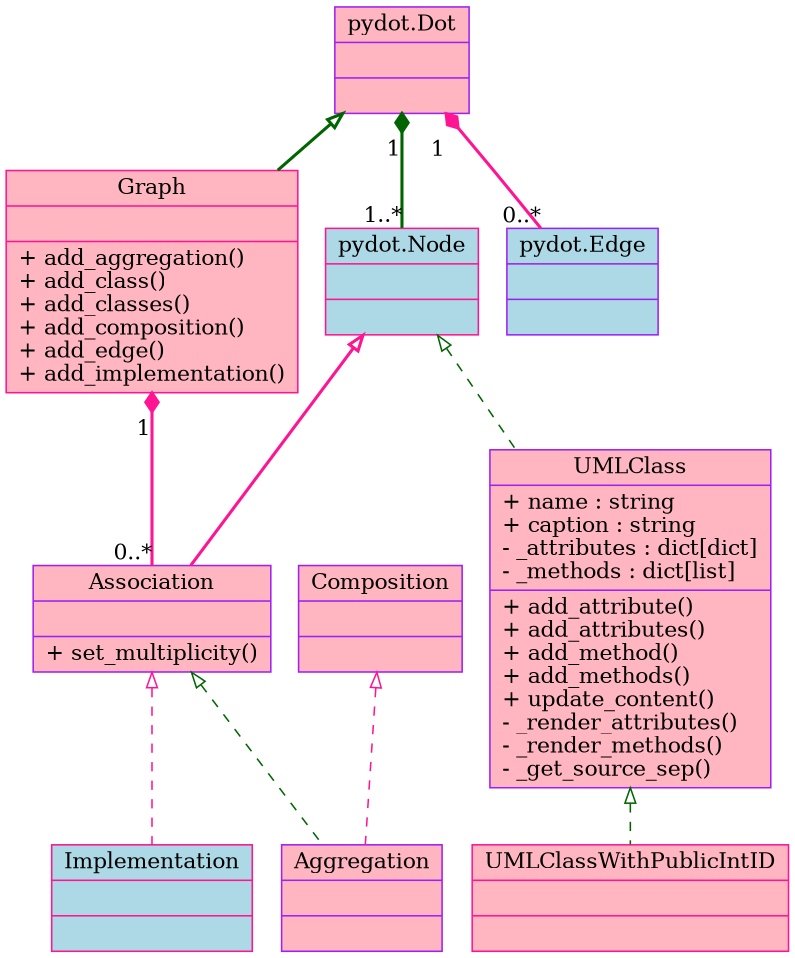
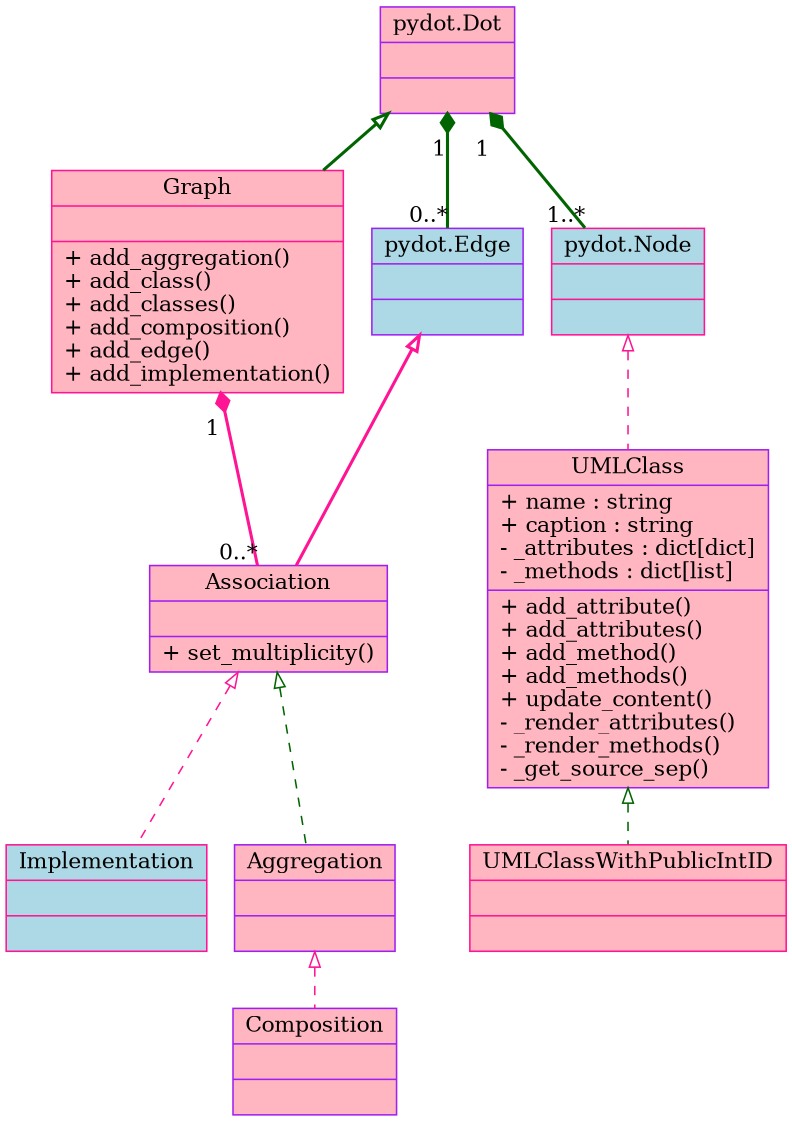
  digraph {
    node [color=purple fillcolor=lightpink shape=record style=filled]
    edge [arrowtail=onormal color=deeppink dir=back style=bold]
    n1 [label="{pydot.Dot||}"]
    n2 [color=deeppink label="{Graph||+ add_aggregation()\l+ add_class()\l+ add_classes()\l+ add_composition()\l+ add_edge()\l+ add_implementation()\l}"]
    n3 [color=deeppink fillcolor=lightblue label="{pydot.Node||}"]
    n4 [fillcolor=lightblue label="{pydot.Edge||}"]
    n5 [label="{Association||+ set_multiplicity()\l}"]
    n6 [label="{UMLClass|+ name : string\l+ caption : string\l- _attributes : dict[dict]\l- _methods : dict[list]\l|+ add_attribute()\l+ add_attributes()\l+ add_method()\l+ add_methods()\l+ update_content()\l- _render_attributes()\l- _render_methods()\l- _get_source_sep()\l}"]
    n7 [color=deeppink fillcolor=lightblue label="{Implementation||}"]
    n8 [label="{Aggregation||}"]
    n9 [color=deeppink label="{UMLClassWithPublicIntID||}"]
    n10 [label="{Composition||}"]
    n1 -> n2 [color=darkgreen]
    n1 -> n3 [arrowtail=diamond color=darkgreen headlabel="\n1..*" taillabel="\n1"]
-   n1 -> n4 [arrowtail=diamond headlabel="\n0..*" taillabel="\n1"]
+   n1 -> n4 [arrowtail=diamond color=darkgreen headlabel="\n0..*" taillabel="\n1"]
    n2 -> n5 [arrowtail=diamond headlabel="\n0..*" taillabel="\n1"]
-   n3 -> n6 [color=darkgreen style=dashed]
-   n3 -> n5
+   n3 -> n6 [style=dashed]
+   n4 -> n5
    n5 -> n7 [style=dashed]
    n5 -> n8 [color=darkgreen style=dashed]
    n6 -> n9 [color=darkgreen style=dashed]
-   n10 -> n8 [style=dashed]
+   n8 -> n10 [style=dashed]
  }
